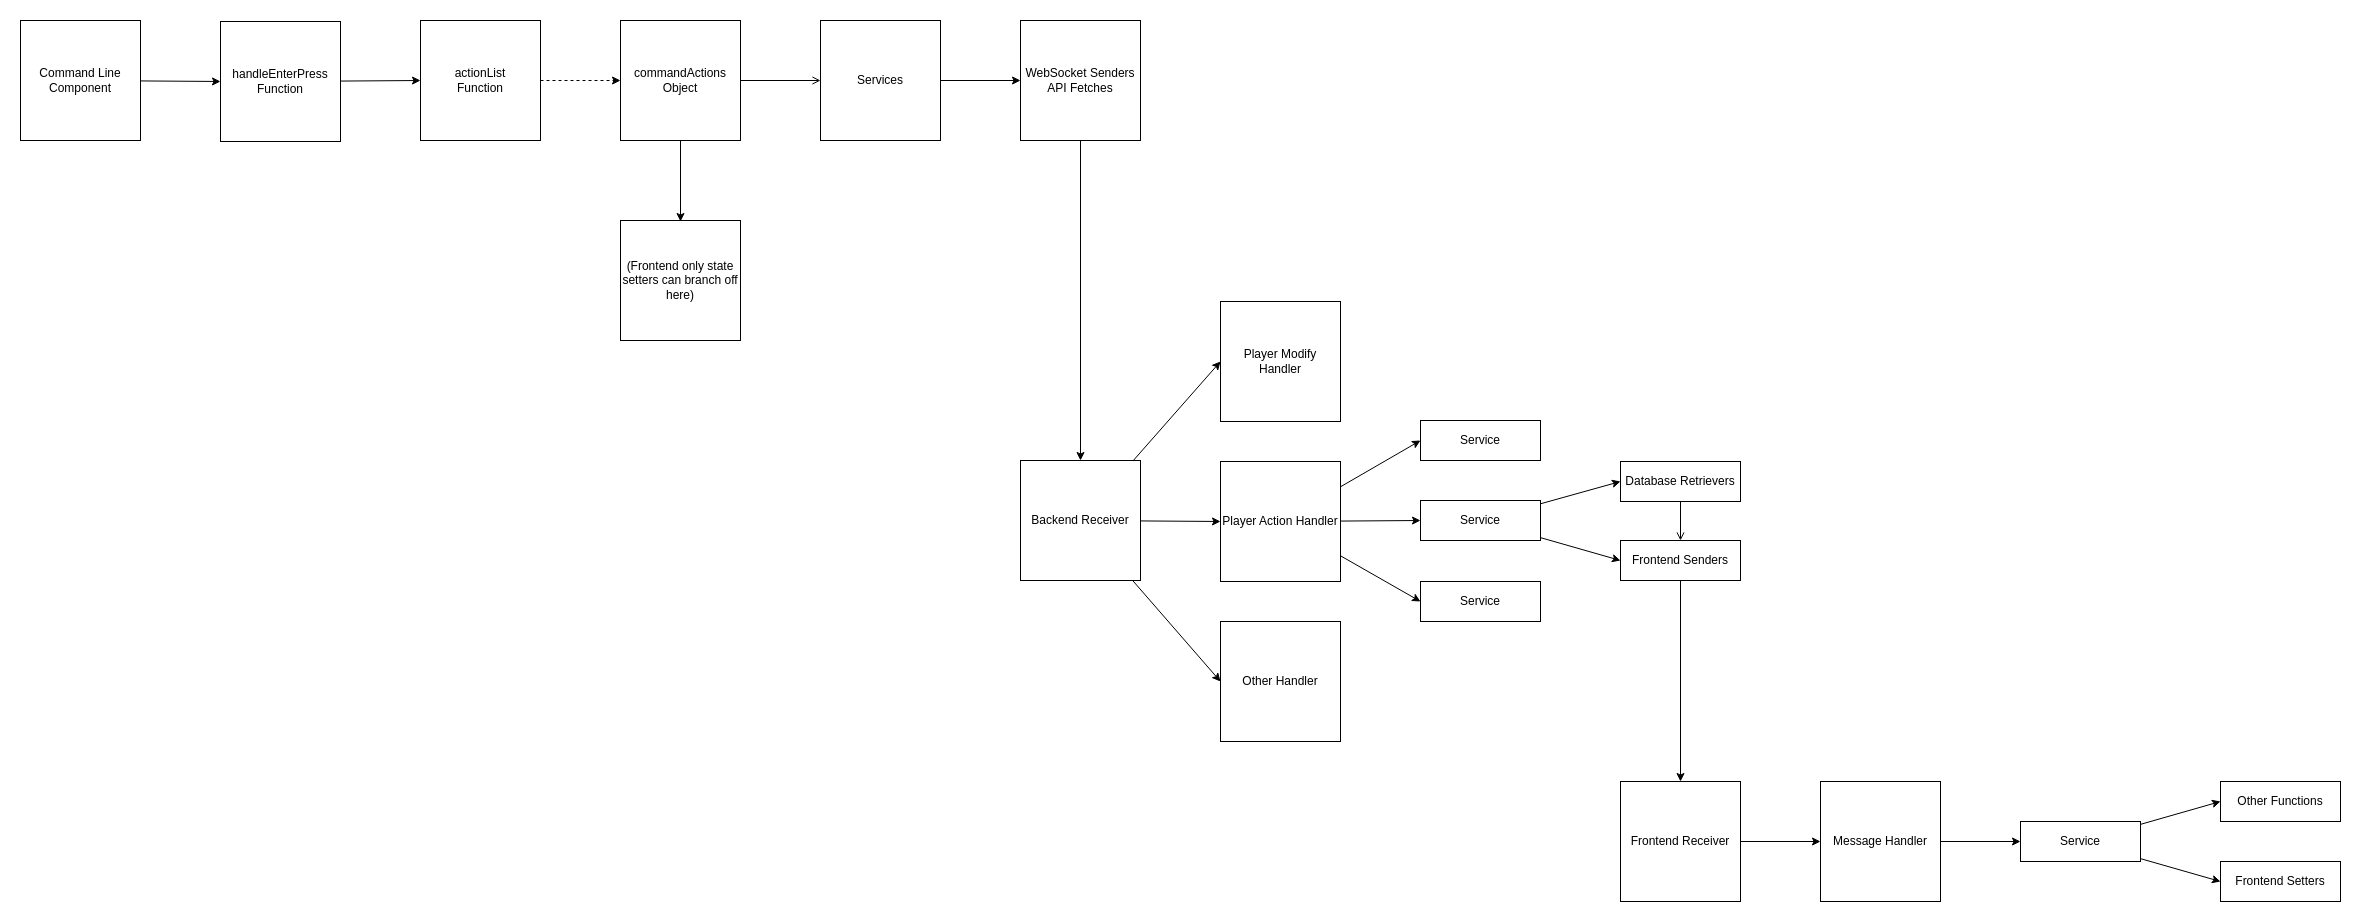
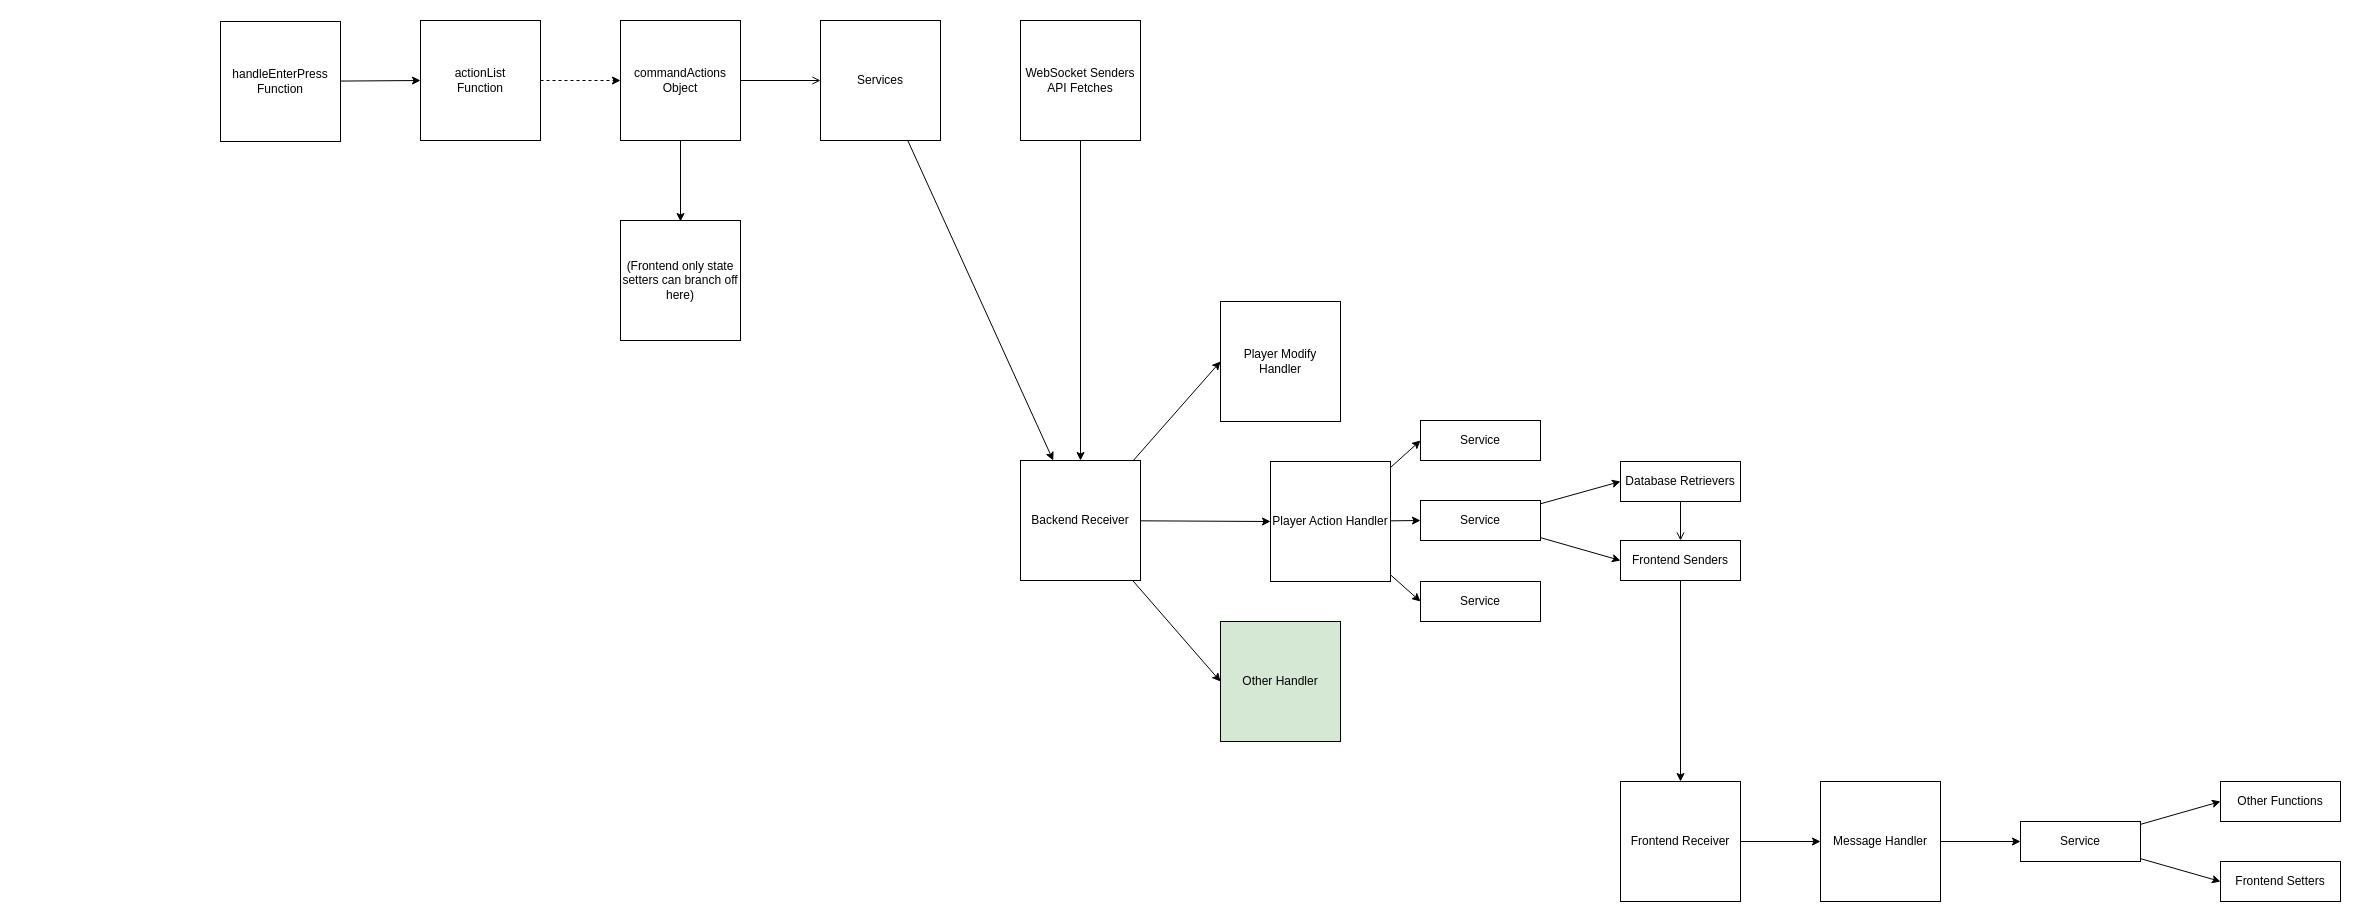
  <mxCell id="0" />
  <mxCell id="1" parent="0" />
  <mxCell id="2" style="edgeStyle=none;html=1;entryX=0;entryY=0.5;entryDx=0;entryDy=0;dashed=1;" parent="1" source="3" target="6" edge="1"><mxGeometry relative="1" as="geometry" /></mxCell>
  <mxCell id="3" value="&lt;span style=&quot;color: rgb(0, 0, 0);&quot;&gt;actionList&lt;/span&gt;&lt;div&gt;&lt;span style=&quot;color: rgb(0, 0, 0);&quot;&gt;Function&lt;/span&gt;&lt;/div&gt;" style="whiteSpace=wrap;html=1;" parent="1" vertex="1"><mxGeometry y="20" width="120" height="120" as="geometry" x="420" /></mxCell>
  <mxCell id="4" style="edgeStyle=none;html=1;" parent="1" source="6" edge="1"><mxGeometry relative="1" as="geometry"><mxPoint x="680" y="221" as="targetPoint" /></mxGeometry></mxCell>
  <mxCell id="5" style="edgeStyle=none;html=1;entryX=0;entryY=0.5;entryDx=0;entryDy=0;endArrow=open;" parent="1" source="6" target="8" edge="1"><mxGeometry relative="1" as="geometry" /></mxCell>
  <mxCell id="6" value="commandActions&lt;div&gt;Object&lt;/div&gt;" style="whiteSpace=wrap;html=1;" parent="1" vertex="1"><mxGeometry x="620" y="20" width="120" height="120" as="geometry" /></mxCell>
- <mxCell id="7" style="edgeStyle=none;html=1;entryX=0;entryY=0.5;entryDx=0;entryDy=0;" edge="1" parent="1" source="8" target="43"><mxGeometry relative="1" as="geometry" /></mxCell>
+ <mxCell id="7" style="edgeStyle=none;html=1;" edge="1" parent="1" source="8" target="13"><mxGeometry relative="1" as="geometry" /></mxCell>
  <mxCell id="8" value="Services" style="whiteSpace=wrap;html=1;" parent="1" vertex="1"><mxGeometry x="820" y="20" width="120" height="120" as="geometry" /></mxCell>
  <mxCell id="9" value="(Frontend only state setters can branch off here)" style="whiteSpace=wrap;html=1;" parent="1" vertex="1"><mxGeometry x="620" y="220" width="120" height="120" as="geometry" /></mxCell>
  <mxCell id="10" style="edgeStyle=none;html=1;entryX=0;entryY=0.5;entryDx=0;entryDy=0;" parent="1" source="13" target="18" edge="1"><mxGeometry relative="1" as="geometry" /></mxCell>
  <mxCell id="11" style="edgeStyle=none;html=1;entryX=0;entryY=0.5;entryDx=0;entryDy=0;" parent="1" source="13" target="14" edge="1"><mxGeometry relative="1" as="geometry" /></mxCell>
  <mxCell id="12" style="edgeStyle=none;html=1;entryX=0;entryY=0.5;entryDx=0;entryDy=0;" parent="1" source="13" target="19" edge="1"><mxGeometry relative="1" as="geometry" /></mxCell>
  <mxCell id="13" value="Backend Receiver" style="whiteSpace=wrap;html=1;" parent="1" vertex="1"><mxGeometry x="1020" y="460" width="120" height="120" as="geometry" /></mxCell>
  <mxCell id="14" value="Player Modify Handler" style="whiteSpace=wrap;html=1;" parent="1" vertex="1"><mxGeometry x="1220" y="301" width="120" height="120" as="geometry" /></mxCell>
  <mxCell id="15" style="edgeStyle=none;html=1;entryX=0;entryY=0.5;entryDx=0;entryDy=0;" parent="1" source="18" target="20" edge="1"><mxGeometry relative="1" as="geometry" /></mxCell>
  <mxCell id="16" style="edgeStyle=none;html=1;entryX=0;entryY=0.5;entryDx=0;entryDy=0;" parent="1" source="18" target="23" edge="1"><mxGeometry relative="1" as="geometry" /></mxCell>
  <mxCell id="17" style="edgeStyle=none;html=1;entryX=0;entryY=0.5;entryDx=0;entryDy=0;" parent="1" source="18" target="24" edge="1"><mxGeometry relative="1" as="geometry" /></mxCell>
- <mxCell id="18" value="Player Action Handler" style="whiteSpace=wrap;html=1;" parent="1" vertex="1"><mxGeometry x="1220" y="461" width="120" height="120" as="geometry" /></mxCell>
- <mxCell id="19" value="Other Handler" style="whiteSpace=wrap;html=1;" parent="1" vertex="1"><mxGeometry x="1220" y="621" width="120" height="120" as="geometry" /></mxCell>
+ <mxCell id="18" value="Player Action Handler" style="whiteSpace=wrap;html=1;" parent="1" vertex="1"><mxGeometry x="1270" y="461" width="120" height="120" as="geometry" /></mxCell>
+ <mxCell id="19" value="Other Handler" style="whiteSpace=wrap;html=1;fillColor=#d5e8d4;" parent="1" vertex="1"><mxGeometry x="1220" y="621" width="120" height="120" as="geometry" /></mxCell>
  <mxCell id="20" value="Service" style="whiteSpace=wrap;html=1;" parent="1" vertex="1"><mxGeometry x="1420" y="420" width="120" height="40" as="geometry" /></mxCell>
  <mxCell id="21" style="edgeStyle=none;html=1;entryX=0;entryY=0.5;entryDx=0;entryDy=0;" parent="1" source="23" target="26" edge="1"><mxGeometry relative="1" as="geometry" /></mxCell>
  <mxCell id="22" style="edgeStyle=none;html=1;entryX=0;entryY=0.5;entryDx=0;entryDy=0;" parent="1" source="23" target="28" edge="1"><mxGeometry relative="1" as="geometry" /></mxCell>
  <mxCell id="23" value="Service" style="whiteSpace=wrap;html=1;" parent="1" vertex="1"><mxGeometry x="1420" y="500" width="120" height="40" as="geometry" /></mxCell>
  <mxCell id="24" value="Service" style="whiteSpace=wrap;html=1;" parent="1" vertex="1"><mxGeometry x="1420" y="581" width="120" height="40" as="geometry" /></mxCell>
  <mxCell id="25" style="edgeStyle=none;html=1;entryX=0.5;entryY=0;entryDx=0;entryDy=0;endArrow=open;" parent="1" source="26" target="28" edge="1"><mxGeometry relative="1" as="geometry" /></mxCell>
  <mxCell id="26" value="Database Retrievers" style="whiteSpace=wrap;html=1;" parent="1" vertex="1"><mxGeometry x="1620" y="461" width="120" height="40" as="geometry" /></mxCell>
  <mxCell id="27" style="edgeStyle=none;html=1;entryX=0.5;entryY=0;entryDx=0;entryDy=0;" parent="1" source="28" target="30" edge="1"><mxGeometry relative="1" as="geometry" /></mxCell>
  <mxCell id="28" value="Frontend Senders" style="whiteSpace=wrap;html=1;" parent="1" vertex="1"><mxGeometry x="1620" y="540" width="120" height="40" as="geometry" /></mxCell>
  <mxCell id="29" style="edgeStyle=none;html=1;entryX=0;entryY=0.5;entryDx=0;entryDy=0;" parent="1" source="30" target="32" edge="1"><mxGeometry relative="1" as="geometry" /></mxCell>
  <mxCell id="30" value="Frontend Receiver" style="whiteSpace=wrap;html=1;" parent="1" vertex="1"><mxGeometry x="1620" y="781" width="120" height="120" as="geometry" /></mxCell>
  <mxCell id="31" style="edgeStyle=none;html=1;entryX=0;entryY=0.5;entryDx=0;entryDy=0;" parent="1" source="32" target="35" edge="1"><mxGeometry relative="1" as="geometry" /></mxCell>
  <mxCell id="32" value="Message Handler" style="whiteSpace=wrap;html=1;" parent="1" vertex="1"><mxGeometry x="1820" y="781" width="120" height="120" as="geometry" /></mxCell>
  <mxCell id="33" style="edgeStyle=none;html=1;entryX=0;entryY=0.5;entryDx=0;entryDy=0;" parent="1" source="35" target="36" edge="1"><mxGeometry relative="1" as="geometry" /></mxCell>
  <mxCell id="34" style="edgeStyle=none;html=1;entryX=0;entryY=0.5;entryDx=0;entryDy=0;" parent="1" source="35" target="37" edge="1"><mxGeometry relative="1" as="geometry" /></mxCell>
  <mxCell id="35" value="Service" style="whiteSpace=wrap;html=1;" parent="1" vertex="1"><mxGeometry x="2020" y="821" width="120" height="40" as="geometry" /></mxCell>
  <mxCell id="36" value="Other Functions" style="whiteSpace=wrap;html=1;" parent="1" vertex="1"><mxGeometry x="2220" y="781" width="120" height="40" as="geometry" /></mxCell>
  <mxCell id="37" value="Frontend Setters" style="whiteSpace=wrap;html=1;" parent="1" vertex="1"><mxGeometry x="2220" y="861" width="120" height="40" as="geometry" /></mxCell>
  <mxCell id="38" style="edgeStyle=none;html=1;entryX=0;entryY=0.5;entryDx=0;entryDy=0;" parent="1" source="39" target="3" edge="1"><mxGeometry relative="1" as="geometry" /></mxCell>
  <mxCell id="39" value="&lt;span style=&quot;color: rgb(0, 0, 0);&quot;&gt;handleEnterPress&lt;/span&gt;&lt;div&gt;&lt;span style=&quot;color: rgb(0, 0, 0);&quot;&gt;Function&lt;/span&gt;&lt;/div&gt;" style="whiteSpace=wrap;html=1;" parent="1" vertex="1"><mxGeometry x="220" width="120" height="120" as="geometry" y="21" /></mxCell>
- <mxCell id="40" style="edgeStyle=none;html=1;entryX=0;entryY=0.5;entryDx=0;entryDy=0;" parent="1" source="41" target="39" edge="1"><mxGeometry relative="1" as="geometry" /></mxCell>
- <mxCell id="41" value="&lt;span style=&quot;color: rgb(0, 0, 0);&quot;&gt;Command Line&lt;/span&gt;&lt;div&gt;&lt;span style=&quot;color: rgb(0, 0, 0);&quot;&gt;Component&lt;/span&gt;&lt;/div&gt;" style="whiteSpace=wrap;html=1;" parent="1" vertex="1"><mxGeometry x="20" y="20" width="120" height="120" as="geometry" /></mxCell>
  <mxCell id="42" style="edgeStyle=none;html=1;entryX=0.5;entryY=0;entryDx=0;entryDy=0;" edge="1" parent="1" source="43" target="13"><mxGeometry relative="1" as="geometry" /></mxCell>
  <mxCell id="43" value="WebSocket Senders&lt;br&gt;API Fetches" style="whiteSpace=wrap;html=1;" vertex="1" parent="1"><mxGeometry x="1020" y="20" width="120" height="120" as="geometry" /></mxCell>
